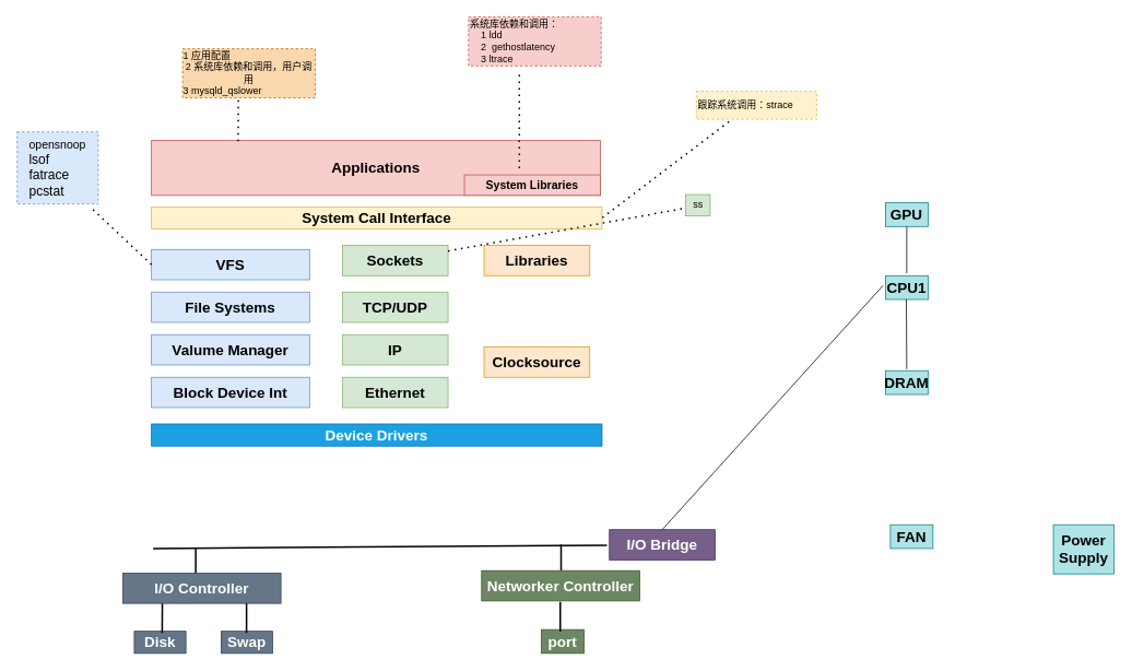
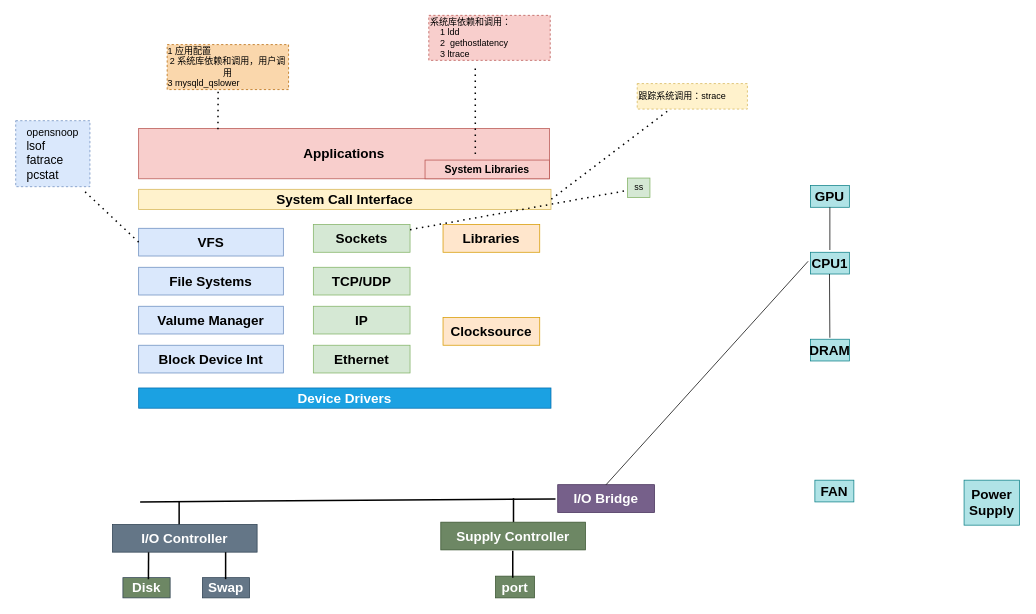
  <mxCell id="0" />
  <mxCell id="1" parent="0" />
  <mxCell id="2" value="&lt;font style=&quot;font-size: 18px;&quot;&gt;&lt;b&gt;Applications&lt;/b&gt;&lt;/font&gt;" style="rounded=0;whiteSpace=wrap;html=1;fillColor=#f8cecc;strokeColor=#b85450;" parent="1" vertex="1"><mxGeometry x="184" y="171" width="548" height="67" as="geometry" /></mxCell>
  <mxCell id="3" value="&lt;b&gt;&lt;font style=&quot;font-size: 14px;&quot;&gt;System Libraries&lt;/font&gt;&lt;/b&gt;" style="rounded=0;whiteSpace=wrap;html=1;fillColor=#f8cecc;strokeColor=#b85450;" parent="1" vertex="1"><mxGeometry x="566" y="213" width="166" height="25" as="geometry" /></mxCell>
  <mxCell id="4" value="&lt;font style=&quot;font-size: 18px;&quot;&gt;&lt;b&gt;System Call Interface&lt;/b&gt;&lt;/font&gt;" style="rounded=0;whiteSpace=wrap;html=1;fillColor=#fff2cc;strokeColor=#d6b656;" parent="1" vertex="1"><mxGeometry x="184" y="252" width="550" height="27" as="geometry" /></mxCell>
  <mxCell id="5" value="&lt;font style=&quot;font-size: 18px;&quot;&gt;&lt;b&gt;VFS&lt;/b&gt;&lt;/font&gt;" style="rounded=0;whiteSpace=wrap;html=1;fillColor=#dae8fc;strokeColor=#6c8ebf;" parent="1" vertex="1"><mxGeometry x="184" y="304" width="193" height="37" as="geometry" /></mxCell>
  <mxCell id="6" value="&lt;font style=&quot;font-size: 18px;&quot;&gt;&lt;b&gt;File Systems&lt;/b&gt;&lt;/font&gt;" style="rounded=0;whiteSpace=wrap;html=1;fillColor=#dae8fc;strokeColor=#6c8ebf;" parent="1" vertex="1"><mxGeometry x="184" y="356" width="193" height="37" as="geometry" /></mxCell>
  <mxCell id="7" value="&lt;font style=&quot;font-size: 18px;&quot;&gt;&lt;b&gt;Valume Manager&lt;/b&gt;&lt;/font&gt;" style="rounded=0;whiteSpace=wrap;html=1;fillColor=#dae8fc;strokeColor=#6c8ebf;" parent="1" vertex="1"><mxGeometry x="184" y="408" width="193" height="37" as="geometry" /></mxCell>
  <mxCell id="8" value="&lt;font style=&quot;font-size: 18px;&quot;&gt;&lt;b&gt;Block Device Int&lt;/b&gt;&lt;/font&gt;" style="rounded=0;whiteSpace=wrap;html=1;fillColor=#dae8fc;strokeColor=#6c8ebf;" parent="1" vertex="1"><mxGeometry x="184" y="460" width="193" height="37" as="geometry" /></mxCell>
  <mxCell id="9" value="&lt;font style=&quot;font-size: 18px;&quot;&gt;&lt;b&gt;Sockets&lt;/b&gt;&lt;/font&gt;" style="rounded=0;whiteSpace=wrap;html=1;fillColor=#d5e8d4;strokeColor=#82b366;" parent="1" vertex="1"><mxGeometry x="417" y="299" width="129" height="37" as="geometry" /></mxCell>
  <mxCell id="10" value="&lt;font style=&quot;font-size: 18px;&quot;&gt;&lt;b&gt;TCP/UDP&lt;/b&gt;&lt;/font&gt;" style="rounded=0;whiteSpace=wrap;html=1;fillColor=#d5e8d4;strokeColor=#82b366;" parent="1" vertex="1"><mxGeometry x="417" y="356" width="129" height="37" as="geometry" /></mxCell>
  <mxCell id="11" value="&lt;font style=&quot;font-size: 18px;&quot;&gt;&lt;b&gt;Libraries&lt;/b&gt;&lt;/font&gt;" style="rounded=0;whiteSpace=wrap;html=1;fillColor=#ffe6cc;strokeColor=#d79b00;" parent="1" vertex="1"><mxGeometry x="590" y="299" width="129" height="37" as="geometry" /></mxCell>
  <mxCell id="12" value="&lt;font style=&quot;font-size: 18px;&quot;&gt;&lt;b&gt;Ethernet&lt;/b&gt;&lt;/font&gt;" style="rounded=0;whiteSpace=wrap;html=1;fillColor=#d5e8d4;strokeColor=#82b366;" parent="1" vertex="1"><mxGeometry x="417" y="460" width="129" height="37" as="geometry" /></mxCell>
  <mxCell id="13" value="&lt;font style=&quot;font-size: 18px;&quot;&gt;&lt;b&gt;IP&lt;/b&gt;&lt;/font&gt;" style="rounded=0;whiteSpace=wrap;html=1;fillColor=#d5e8d4;strokeColor=#82b366;" parent="1" vertex="1"><mxGeometry x="417" y="408" width="129" height="37" as="geometry" /></mxCell>
  <mxCell id="14" value="&lt;font style=&quot;font-size: 18px;&quot;&gt;&lt;b&gt;Clocksource&lt;/b&gt;&lt;/font&gt;" style="rounded=0;whiteSpace=wrap;html=1;fillColor=#ffe6cc;strokeColor=#d79b00;" parent="1" vertex="1"><mxGeometry x="590" y="423" width="129" height="37" as="geometry" /></mxCell>
  <mxCell id="15" value="&lt;font style=&quot;font-size: 18px;&quot;&gt;&lt;b&gt;Device Drivers&lt;/b&gt;&lt;/font&gt;" style="rounded=0;whiteSpace=wrap;html=1;fillColor=#1ba1e2;strokeColor=#006EAF;fontColor=#ffffff;" parent="1" vertex="1"><mxGeometry x="184" y="517" width="550" height="27" as="geometry" /></mxCell>
  <mxCell id="16" value="" style="endArrow=none;html=1;rounded=0;strokeWidth=2;" parent="1" edge="1"><mxGeometry width="50" height="50" relative="1" as="geometry"><mxPoint x="740" y="665" as="sourcePoint" /><mxPoint x="186" y="669" as="targetPoint" /></mxGeometry></mxCell>
  <mxCell id="17" value="" style="endArrow=none;html=1;rounded=0;strokeWidth=2;" parent="1" edge="1"><mxGeometry width="50" height="50" relative="1" as="geometry"><mxPoint x="238" y="700" as="sourcePoint" /><mxPoint x="238" y="668" as="targetPoint" /></mxGeometry></mxCell>
  <mxCell id="18" value="" style="endArrow=none;html=1;rounded=0;strokeWidth=2;" parent="1" edge="1"><mxGeometry width="50" height="50" relative="1" as="geometry"><mxPoint x="684" y="696" as="sourcePoint" /><mxPoint x="684" y="664" as="targetPoint" /></mxGeometry></mxCell>
- <mxCell id="19" value="&lt;font style=&quot;font-size: 18px;&quot;&gt;&lt;b&gt;Networker Controller&lt;/b&gt;&lt;/font&gt;" style="rounded=0;whiteSpace=wrap;html=1;fillColor=#6d8764;strokeColor=#3A5431;fontColor=#ffffff;" parent="1" vertex="1"><mxGeometry x="587" y="696" width="193" height="37" as="geometry" /></mxCell>
+ <mxCell id="19" value="&lt;font style=&quot;font-size: 18px;&quot;&gt;&lt;b&gt;Supply Controller&lt;/b&gt;&lt;/font&gt;" style="rounded=0;whiteSpace=wrap;html=1;fillColor=#6d8764;strokeColor=#3A5431;fontColor=#ffffff;" parent="1" vertex="1"><mxGeometry x="587" y="696" width="193" height="37" as="geometry" /></mxCell>
  <mxCell id="20" value="&lt;font style=&quot;font-size: 18px;&quot;&gt;&lt;b&gt;I/O Controller&lt;/b&gt;&lt;/font&gt;" style="rounded=0;whiteSpace=wrap;html=1;fillColor=#647687;strokeColor=#314354;fontColor=#ffffff;" parent="1" vertex="1"><mxGeometry x="149" y="699" width="193" height="37" as="geometry" /></mxCell>
  <mxCell id="21" value="&lt;font style=&quot;font-size: 18px;&quot;&gt;&lt;b&gt;I/O Bridge&lt;/b&gt;&lt;/font&gt;" style="rounded=0;whiteSpace=wrap;html=1;fillColor=#76608a;strokeColor=#432D57;fontColor=#ffffff;" parent="1" vertex="1"><mxGeometry x="743" y="646" width="129" height="37" as="geometry" /></mxCell>
  <mxCell id="22" value="&lt;span style=&quot;font-size: 18px;&quot;&gt;&lt;b&gt;Swap&lt;/b&gt;&lt;/span&gt;" style="rounded=0;whiteSpace=wrap;html=1;fillColor=#647687;strokeColor=#314354;fontColor=#ffffff;" parent="1" vertex="1"><mxGeometry x="269" y="770" width="63" height="27" as="geometry" /></mxCell>
- <mxCell id="23" value="&lt;span style=&quot;font-size: 18px;&quot;&gt;&lt;b&gt;Disk&lt;/b&gt;&lt;/span&gt;" style="rounded=0;whiteSpace=wrap;html=1;fillColor=#647687;strokeColor=#314354;fontColor=#ffffff;" parent="1" vertex="1"><mxGeometry x="163" y="770" width="63" height="27" as="geometry" /></mxCell>
+ <mxCell id="23" value="&lt;span style=&quot;font-size: 18px;&quot;&gt;&lt;b&gt;Disk&lt;/b&gt;&lt;/span&gt;" style="rounded=0;whiteSpace=wrap;html=1;fillColor=#6d8764;strokeColor=#314354;fontColor=#ffffff;" parent="1" vertex="1"><mxGeometry x="163" y="770" width="63" height="27" as="geometry" /></mxCell>
  <mxCell id="24" value="" style="endArrow=none;html=1;rounded=0;strokeWidth=2;entryX=0.25;entryY=1;entryDx=0;entryDy=0;" parent="1" target="20" edge="1"><mxGeometry width="50" height="50" relative="1" as="geometry"><mxPoint x="197" y="772" as="sourcePoint" /><mxPoint x="248" y="678" as="targetPoint" /></mxGeometry></mxCell>
  <mxCell id="25" value="" style="endArrow=none;html=1;rounded=0;strokeWidth=2;entryX=0.25;entryY=1;entryDx=0;entryDy=0;" parent="1" edge="1"><mxGeometry width="50" height="50" relative="1" as="geometry"><mxPoint x="300" y="772" as="sourcePoint" /><mxPoint x="300" y="736" as="targetPoint" /></mxGeometry></mxCell>
  <mxCell id="26" value="&lt;font style=&quot;font-size: 18px;&quot;&gt;&lt;b&gt;port&lt;/b&gt;&lt;/font&gt;" style="rounded=0;whiteSpace=wrap;html=1;fillColor=#6d8764;strokeColor=#3A5431;fontColor=#ffffff;" parent="1" vertex="1"><mxGeometry x="660" y="768" width="52" height="29" as="geometry" /></mxCell>
  <mxCell id="27" value="" style="endArrow=none;html=1;rounded=0;strokeWidth=2;entryX=0.25;entryY=1;entryDx=0;entryDy=0;" parent="1" edge="1"><mxGeometry width="50" height="50" relative="1" as="geometry"><mxPoint x="683" y="770" as="sourcePoint" /><mxPoint x="683" y="734" as="targetPoint" /></mxGeometry></mxCell>
  <mxCell id="28" value="&lt;font style=&quot;font-size: 18px;&quot;&gt;&lt;b&gt;GPU&lt;/b&gt;&lt;/font&gt;" style="rounded=0;whiteSpace=wrap;html=1;fillColor=#b0e3e6;strokeColor=#0e8088;" parent="1" vertex="1"><mxGeometry x="1080" y="247" width="52" height="29" as="geometry" /></mxCell>
  <mxCell id="29" value="&lt;font style=&quot;font-size: 18px;&quot;&gt;&lt;b&gt;CPU1&lt;/b&gt;&lt;/font&gt;" style="rounded=0;whiteSpace=wrap;html=1;fillColor=#b0e3e6;strokeColor=#0e8088;" parent="1" vertex="1"><mxGeometry x="1080" y="336" width="52" height="29" as="geometry" /></mxCell>
  <mxCell id="30" value="&lt;font style=&quot;font-size: 18px;&quot;&gt;&lt;b&gt;DRAM&lt;/b&gt;&lt;/font&gt;" style="rounded=0;whiteSpace=wrap;html=1;fillColor=#b0e3e6;strokeColor=#0e8088;" parent="1" vertex="1"><mxGeometry x="1080" y="452" width="52" height="29" as="geometry" /></mxCell>
  <mxCell id="31" value="" style="endArrow=none;html=1;rounded=0;exitX=0.5;exitY=0;exitDx=0;exitDy=0;strokeWidth=1;" parent="1" source="21" edge="1"><mxGeometry width="50" height="50" relative="1" as="geometry"><mxPoint x="706" y="487" as="sourcePoint" /><mxPoint x="1077" y="348" as="targetPoint" /></mxGeometry></mxCell>
  <mxCell id="32" value="" style="endArrow=none;html=1;rounded=0;strokeWidth=1;entryX=0.5;entryY=1;entryDx=0;entryDy=0;" parent="1" target="28" edge="1"><mxGeometry width="50" height="50" relative="1" as="geometry"><mxPoint x="1106" y="333" as="sourcePoint" /><mxPoint x="1087" y="358" as="targetPoint" /></mxGeometry></mxCell>
  <mxCell id="33" value="" style="endArrow=none;html=1;rounded=0;strokeWidth=1;entryX=0.5;entryY=1;entryDx=0;entryDy=0;" parent="1" edge="1"><mxGeometry width="50" height="50" relative="1" as="geometry"><mxPoint x="1106" y="450" as="sourcePoint" /><mxPoint x="1105.5" y="365" as="targetPoint" /></mxGeometry></mxCell>
  <mxCell id="34" value="&lt;font style=&quot;font-size: 18px;&quot;&gt;&lt;b&gt;Power&lt;br&gt;Supply&lt;/b&gt;&lt;/font&gt;" style="rounded=0;whiteSpace=wrap;html=1;fillColor=#b0e3e6;strokeColor=#0e8088;" parent="1" vertex="1"><mxGeometry x="1285" y="640" width="74" height="60" as="geometry" /></mxCell>
  <mxCell id="35" value="&lt;font style=&quot;font-size: 18px;&quot;&gt;&lt;b&gt;FAN&lt;/b&gt;&lt;/font&gt;" style="rounded=0;whiteSpace=wrap;html=1;fillColor=#b0e3e6;strokeColor=#0e8088;" parent="1" vertex="1"><mxGeometry x="1086" y="640" width="52" height="29" as="geometry" /></mxCell>
  <mxCell id="36" value="" style="endArrow=none;dashed=1;html=1;dashPattern=1 3;strokeWidth=2;rounded=0;entryX=0.193;entryY=0.045;entryDx=0;entryDy=0;entryPerimeter=0;" parent="1" target="2" edge="1"><mxGeometry width="50" height="50" relative="1" as="geometry"><mxPoint x="290" y="122" as="sourcePoint" /><mxPoint x="756" y="237" as="targetPoint" /></mxGeometry></mxCell>
  <mxCell id="37" value="&lt;div style=&quot;text-align: left;&quot;&gt;&lt;span style=&quot;background-color: initial;&quot;&gt;1 应用配置&lt;/span&gt;&lt;/div&gt;2 系统库依赖和调用，用户调用&lt;br&gt;&lt;div style=&quot;text-align: left;&quot;&gt;&lt;span style=&quot;background-color: initial;&quot;&gt;3 mysqld_qslower&lt;/span&gt;&lt;/div&gt;" style="rounded=0;whiteSpace=wrap;html=1;strokeColor=#b46504;dashed=1;fillColor=#fad7ac;" parent="1" vertex="1"><mxGeometry x="222" y="59" width="162" height="60" as="geometry" /></mxCell>
  <mxCell id="38" value="" style="endArrow=none;dashed=1;html=1;dashPattern=1 3;strokeWidth=2;rounded=0;entryX=0.404;entryY=-0.12;entryDx=0;entryDy=0;entryPerimeter=0;" parent="1" target="3" edge="1"><mxGeometry width="50" height="50" relative="1" as="geometry"><mxPoint x="633" y="91" as="sourcePoint" /><mxPoint x="300" y="184" as="targetPoint" /></mxGeometry></mxCell>
  <mxCell id="39" value="&lt;div style=&quot;&quot;&gt;系统库依赖和调用：&lt;/div&gt;&lt;div style=&quot;&quot;&gt;&amp;nbsp; &amp;nbsp; 1 ldd&lt;/div&gt;&lt;div style=&quot;&quot;&gt;&amp;nbsp; &amp;nbsp; 2&amp;nbsp; gethostlatency&lt;/div&gt;&lt;div style=&quot;&quot;&gt;&amp;nbsp; &amp;nbsp; 3 ltrace&lt;/div&gt;" style="rounded=0;whiteSpace=wrap;html=1;strokeColor=#b85450;dashed=1;align=left;fillColor=#f8cecc;" parent="1" vertex="1"><mxGeometry x="571" y="20" width="162" height="60" as="geometry" /></mxCell>
  <mxCell id="40" value="&lt;div style=&quot;&quot;&gt;跟踪系统调用：strace&lt;/div&gt;" style="rounded=0;whiteSpace=wrap;html=1;strokeColor=#d6b656;dashed=1;align=left;fillColor=#fff2cc;" vertex="1" parent="1"><mxGeometry x="849" y="111" width="147" height="34" as="geometry" /></mxCell>
  <mxCell id="41" value="" style="endArrow=none;dashed=1;html=1;dashPattern=1 3;strokeWidth=2;rounded=0;entryX=1;entryY=0.5;entryDx=0;entryDy=0;" edge="1" parent="1" target="4"><mxGeometry width="50" height="50" relative="1" as="geometry"><mxPoint x="889" y="148" as="sourcePoint" /><mxPoint x="643" y="220" as="targetPoint" /></mxGeometry></mxCell>
  <mxCell id="42" value="" style="endArrow=none;dashed=1;html=1;dashPattern=1 3;strokeWidth=2;rounded=0;exitX=0;exitY=0.5;exitDx=0;exitDy=0;" edge="1" parent="1" source="5"><mxGeometry width="50" height="50" relative="1" as="geometry"><mxPoint x="653" y="111" as="sourcePoint" /><mxPoint x="109" y="252" as="targetPoint" /></mxGeometry></mxCell>
  <mxCell id="43" value="&lt;div style=&quot;text-align: left;&quot;&gt;&lt;font style=&quot;font-size: 14px;&quot;&gt;opensnoop&lt;/font&gt;&lt;/div&gt;&lt;div style=&quot;text-align: left;&quot;&gt;&lt;font size=&quot;3&quot;&gt;lsof&lt;/font&gt;&lt;/div&gt;&lt;div style=&quot;text-align: left;&quot;&gt;&lt;font size=&quot;3&quot;&gt;fatrace&lt;/font&gt;&lt;/div&gt;&lt;div style=&quot;text-align: left;&quot;&gt;&lt;font size=&quot;3&quot;&gt;pcstat&lt;/font&gt;&lt;/div&gt;" style="rounded=0;whiteSpace=wrap;html=1;strokeColor=#6c8ebf;dashed=1;fillColor=#dae8fc;" vertex="1" parent="1"><mxGeometry x="20" y="160.5" width="99" height="88" as="geometry" /></mxCell>
  <mxCell id="44" value="" style="endArrow=none;dashed=1;html=1;dashPattern=1 3;strokeWidth=2;rounded=0;" edge="1" parent="1" source="9"><mxGeometry width="50" height="50" relative="1" as="geometry"><mxPoint x="194" y="333" as="sourcePoint" /><mxPoint x="839" y="253" as="targetPoint" /></mxGeometry></mxCell>
  <mxCell id="45" value="ss" style="text;html=1;align=center;verticalAlign=middle;resizable=0;points=[];autosize=1;strokeColor=#82b366;fillColor=#d5e8d4;" vertex="1" parent="1"><mxGeometry x="836" y="237" width="30" height="26" as="geometry" /></mxCell>
